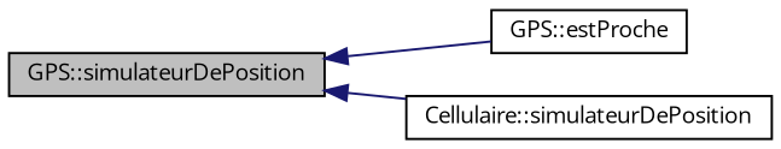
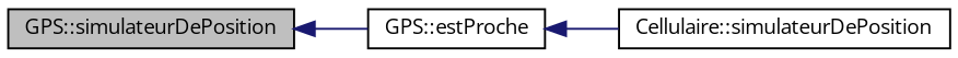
  digraph {
    fontname="Open Sans"
    rankdir=LR
    node [color=black fontname="Open Sans" fontsize=10 shape=record]
    edge [color=midnightblue dir=back fontname="Open Sans" fontsize=10 labelfontname=Helvetica labelfontsize=10 style=solid]
    n1 [fillcolor=grey75 fontcolor=black height=0.2 label="GPS::simulateurDePosition" style=filled width=0.4]
    n2 [height=0.2 label="GPS::estProche" width=0.4]
    n3 [height=0.2 label="Cellulaire::simulateurDePosition" width=0.4]
    n1 -> n2
-   n1 -> n3
+   n2 -> n3
  }
